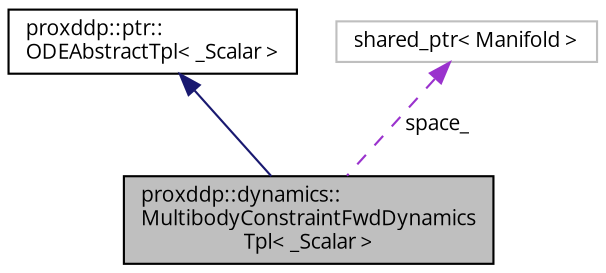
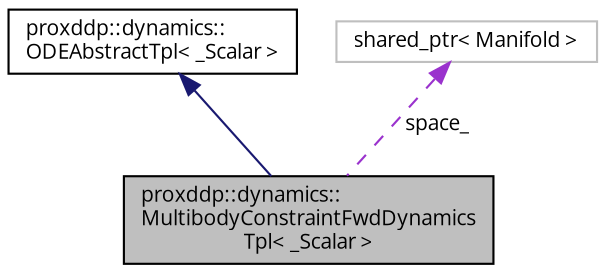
  digraph {
    fontname="Open Sans"
    node [color=black fontname="Open Sans" fontsize=10 shape=record]
    edge [dir=back fontname="Open Sans" fontsize=10 labelfontname=Helvetica labelfontsize=10]
    n1 [fillcolor=grey75 fontcolor=black height=0.2 label="proxddp::dynamics::\lMultibodyConstraintFwdDynamics\lTpl\< _Scalar \>" style=filled width=0.4]
-   n2 [height=0.2 label="proxddp::ptr::\lODEAbstractTpl\< _Scalar \>" width=0.4]
+   n2 [height=0.2 label="proxddp::dynamics::\lODEAbstractTpl\< _Scalar \>" width=0.4]
    n3 [color=grey75 height=0.2 label="shared_ptr\< Manifold \>" width=0.4]
    n2 -> n1 [color=midnightblue style=solid]
    n3 -> n1 [color=darkorchid3 label=" space_" style=dashed]
  }
